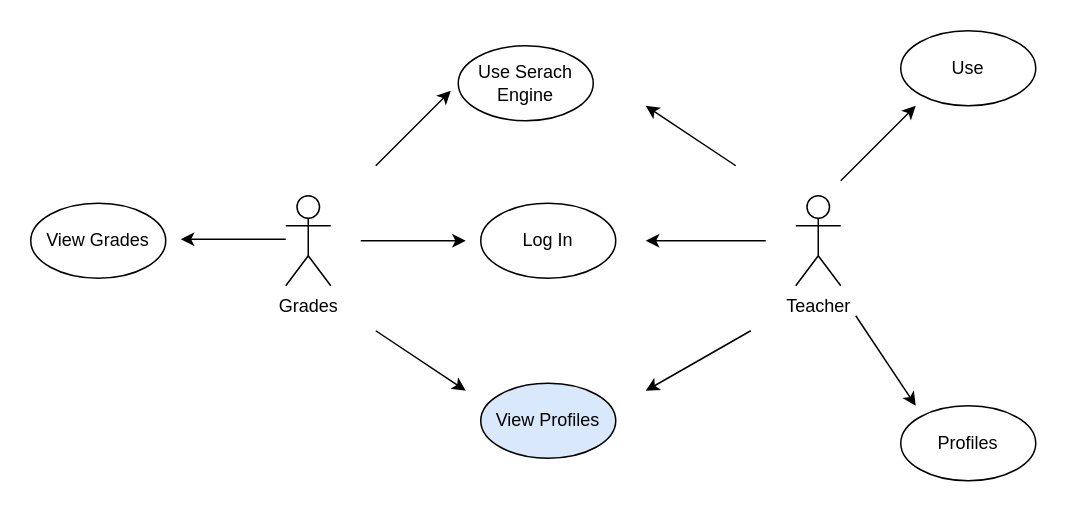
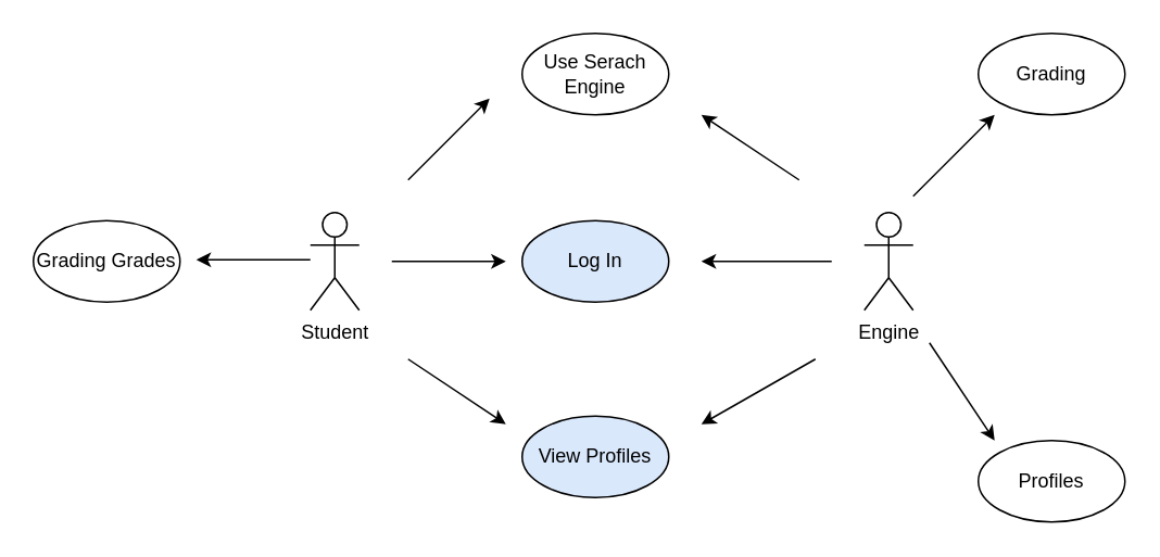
  <mxCell id="0" />
  <mxCell id="1" parent="0" />
- <mxCell id="2" value="Grades" style="shape=umlActor;verticalLabelPosition=bottom;labelBackgroundColor=#ffffff;verticalAlign=top;html=1;outlineConnect=0;" vertex="1" parent="1"><mxGeometry x="190" y="130" width="30" height="60" as="geometry" /></mxCell>
- <mxCell id="3" value="Teacher" style="shape=umlActor;verticalLabelPosition=bottom;labelBackgroundColor=#ffffff;verticalAlign=top;html=1;outlineConnect=0;" vertex="1" parent="1"><mxGeometry x="530" y="130" width="30" height="60" as="geometry" /></mxCell>
- <mxCell id="4" value="Log In" style="ellipse;whiteSpace=wrap;html=1;" vertex="1" parent="1"><mxGeometry x="320" y="135" width="90" height="50" as="geometry" /></mxCell>
+ <mxCell id="2" value="Student" style="shape=umlActor;verticalLabelPosition=bottom;labelBackgroundColor=#ffffff;verticalAlign=top;html=1;outlineConnect=0;" vertex="1" parent="1"><mxGeometry x="190" y="130" width="30" height="60" as="geometry" /></mxCell>
+ <mxCell id="3" value="Engine" style="shape=umlActor;verticalLabelPosition=bottom;labelBackgroundColor=#ffffff;verticalAlign=top;html=1;outlineConnect=0;" vertex="1" parent="1"><mxGeometry x="530" y="130" width="30" height="60" as="geometry" /></mxCell>
+ <mxCell id="4" value="Log In" style="ellipse;whiteSpace=wrap;html=1;fillColor=#dae8fc;" vertex="1" parent="1"><mxGeometry x="320" y="135" width="90" height="50" as="geometry" /></mxCell>
  <mxCell id="5" value="View Profiles" style="ellipse;whiteSpace=wrap;html=1;fillColor=#dae8fc;" vertex="1" parent="1"><mxGeometry x="320" y="255" width="90" height="50" as="geometry" /></mxCell>
- <mxCell id="6" value="Use Serach Engine" style="ellipse;whiteSpace=wrap;html=1;" vertex="1" parent="1"><mxGeometry x="305" y="30" width="90" height="50" as="geometry" /></mxCell>
- <mxCell id="7" value="Use" style="ellipse;whiteSpace=wrap;html=1;" vertex="1" parent="1"><mxGeometry x="600" y="20" width="90" height="50" as="geometry" /></mxCell>
+ <mxCell id="6" value="Use Serach Engine" style="ellipse;whiteSpace=wrap;html=1;" vertex="1" parent="1"><mxGeometry x="320" y="20" width="90" height="50" as="geometry" /></mxCell>
+ <mxCell id="7" value="Grading" style="ellipse;whiteSpace=wrap;html=1;" vertex="1" parent="1"><mxGeometry x="600" y="20" width="90" height="50" as="geometry" /></mxCell>
  <mxCell id="8" value="Profiles" style="ellipse;whiteSpace=wrap;html=1;" vertex="1" parent="1"><mxGeometry x="600" y="270" width="90" height="50" as="geometry" /></mxCell>
  <mxCell id="9" value="" style="endArrow=classic;html=1;" edge="1" parent="1"><mxGeometry width="50" height="50" relative="1" as="geometry"><mxPoint x="250" y="110" as="sourcePoint" /><mxPoint x="300" y="60" as="targetPoint" /></mxGeometry></mxCell>
  <mxCell id="10" value="" style="endArrow=classic;html=1;" edge="1" parent="1"><mxGeometry width="50" height="50" relative="1" as="geometry"><mxPoint x="250" y="220" as="sourcePoint" /><mxPoint x="310" y="260" as="targetPoint" /></mxGeometry></mxCell>
  <mxCell id="11" value="" style="endArrow=classic;html=1;" edge="1" parent="1"><mxGeometry width="50" height="50" relative="1" as="geometry"><mxPoint x="240" y="160" as="sourcePoint" /><mxPoint x="310" y="160" as="targetPoint" /></mxGeometry></mxCell>
  <mxCell id="12" value="" style="endArrow=classic;html=1;" edge="1" parent="1"><mxGeometry width="50" height="50" relative="1" as="geometry"><mxPoint x="510" y="160" as="sourcePoint" /><mxPoint x="430" y="160" as="targetPoint" /></mxGeometry></mxCell>
  <mxCell id="13" value="" style="endArrow=classic;html=1;" edge="1" parent="1"><mxGeometry width="50" height="50" relative="1" as="geometry"><mxPoint x="570" y="210" as="sourcePoint" /><mxPoint x="610" y="270" as="targetPoint" /></mxGeometry></mxCell>
  <mxCell id="14" value="" style="endArrow=classic;html=1;" edge="1" parent="1"><mxGeometry width="50" height="50" relative="1" as="geometry"><mxPoint x="560" y="120" as="sourcePoint" /><mxPoint x="610" y="70" as="targetPoint" /></mxGeometry></mxCell>
  <mxCell id="15" value="" style="endArrow=classic;html=1;" edge="1" parent="1"><mxGeometry width="50" height="50" relative="1" as="geometry"><mxPoint x="490" y="110" as="sourcePoint" /><mxPoint x="430" y="70" as="targetPoint" /></mxGeometry></mxCell>
  <mxCell id="16" value="" style="endArrow=classic;html=1;" edge="1" parent="1"><mxGeometry width="50" height="50" relative="1" as="geometry"><mxPoint x="500" y="220" as="sourcePoint" /><mxPoint x="430" y="260" as="targetPoint" /></mxGeometry></mxCell>
- <mxCell id="17" value="View Grades" style="ellipse;whiteSpace=wrap;html=1;" vertex="1" parent="1"><mxGeometry x="20" y="135" width="90" height="50" as="geometry" /></mxCell>
+ <mxCell id="17" value="Grading Grades" style="ellipse;whiteSpace=wrap;html=1;" vertex="1" parent="1"><mxGeometry x="20" y="135" width="90" height="50" as="geometry" /></mxCell>
  <mxCell id="18" value="" style="endArrow=classic;html=1;" edge="1" parent="1"><mxGeometry width="50" height="50" relative="1" as="geometry"><mxPoint x="190" y="159" as="sourcePoint" /><mxPoint x="120" y="159" as="targetPoint" /></mxGeometry></mxCell>
